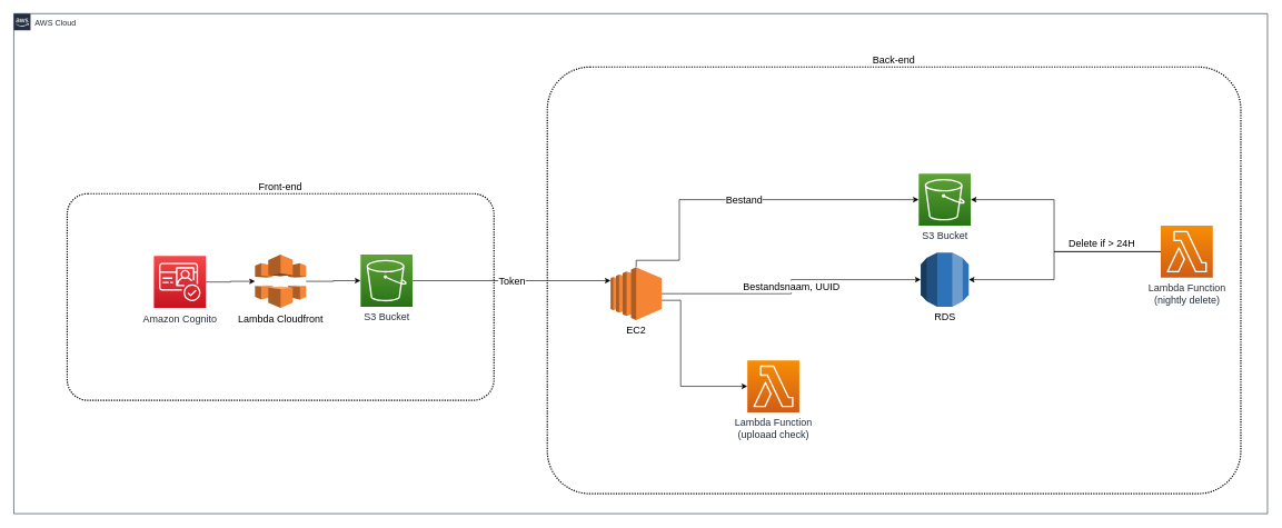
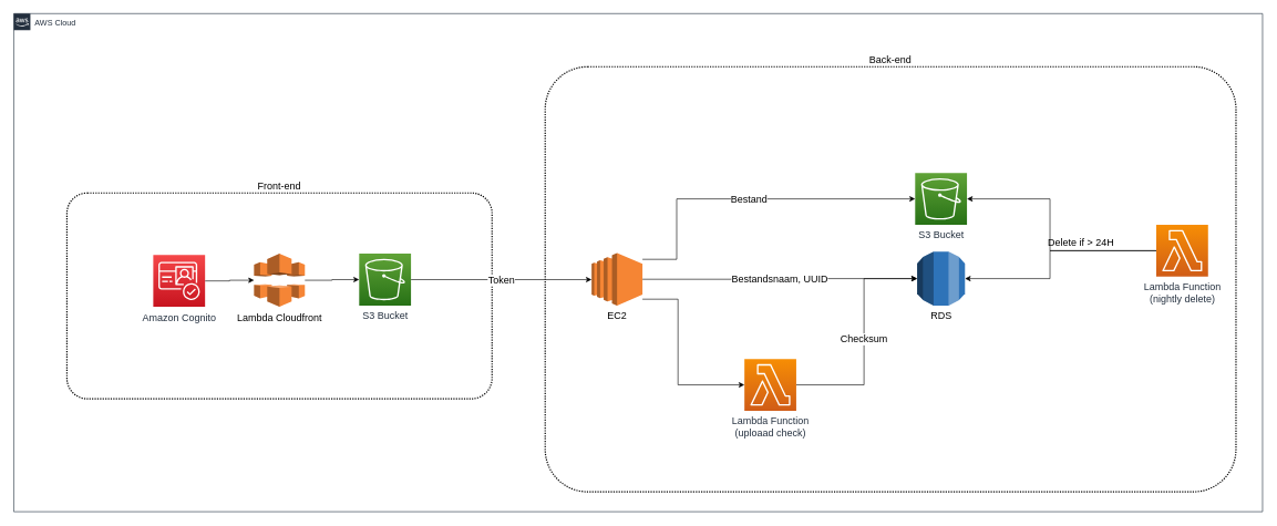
  <mxCell id="0" />
  <mxCell id="1" parent="0" />
  <mxCell id="2" value="AWS Cloud" style="points=[[0,0],[0.25,0],[0.5,0],[0.75,0],[1,0],[1,0.25],[1,0.5],[1,0.75],[1,1],[0.75,1],[0.5,1],[0.25,1],[0,1],[0,0.75],[0,0.5],[0,0.25]];outlineConnect=0;gradientColor=none;html=1;whiteSpace=wrap;fontSize=12;fontStyle=0;shape=mxgraph.aws4.group;grIcon=mxgraph.aws4.group_aws_cloud_alt;strokeColor=#232F3E;fillColor=none;verticalAlign=top;align=left;spacingLeft=30;fontColor=#232F3E;dashed=0;" vertex="1" parent="1"><mxGeometry x="20" y="20" width="1880" height="750" as="geometry" /></mxCell>
  <mxCell id="3" value="Front-end" style="rounded=1;arcSize=10;dashed=1;fillColor=none;gradientColor=none;dashPattern=1 1;strokeWidth=2;fontSize=15;align=center;labelPosition=center;verticalLabelPosition=top;verticalAlign=bottom;" vertex="1" parent="1"><mxGeometry x="100" y="290" width="640" height="310" as="geometry" /></mxCell>
  <mxCell id="4" style="edgeStyle=orthogonalEdgeStyle;rounded=0;orthogonalLoop=1;jettySize=auto;html=1;fontSize=12;" edge="1" parent="1" source="5" target="7"><mxGeometry relative="1" as="geometry" /></mxCell>
  <mxCell id="5" value="Amazon Cognito" style="sketch=0;points=[[0,0,0],[0.25,0,0],[0.5,0,0],[0.75,0,0],[1,0,0],[0,1,0],[0.25,1,0],[0.5,1,0],[0.75,1,0],[1,1,0],[0,0.25,0],[0,0.5,0],[0,0.75,0],[1,0.25,0],[1,0.5,0],[1,0.75,0]];outlineConnect=0;fontColor=#232F3E;gradientColor=#F54749;gradientDirection=north;fillColor=#C7131F;strokeColor=#ffffff;dashed=0;verticalLabelPosition=bottom;verticalAlign=top;align=center;html=1;fontSize=15;fontStyle=0;aspect=fixed;shape=mxgraph.aws4.resourceIcon;resIcon=mxgraph.aws4.cognito;" vertex="1" parent="1"><mxGeometry x="230" y="383.5" width="78" height="78" as="geometry" /></mxCell>
  <mxCell id="6" style="edgeStyle=orthogonalEdgeStyle;rounded=0;orthogonalLoop=1;jettySize=auto;html=1;fontSize=12;" edge="1" parent="1" source="7" target="9"><mxGeometry relative="1" as="geometry" /></mxCell>
  <mxCell id="7" value="Lambda Cloudfront" style="outlineConnect=0;dashed=0;verticalLabelPosition=bottom;verticalAlign=top;align=center;html=1;shape=mxgraph.aws3.cloudfront;fillColor=#F58536;gradientColor=none;fontSize=15;" vertex="1" parent="1"><mxGeometry x="381.75" y="381.5" width="76.5" height="80" as="geometry" /></mxCell>
  <mxCell id="8" value="Token" style="edgeStyle=orthogonalEdgeStyle;rounded=0;orthogonalLoop=1;jettySize=auto;html=1;fontSize=15;" edge="1" parent="1" source="9" target="14"><mxGeometry relative="1" as="geometry"><Array as="points"><mxPoint x="579" y="420" /></Array></mxGeometry></mxCell>
  <mxCell id="9" value="S3 Bucket" style="sketch=0;points=[[0,0,0],[0.25,0,0],[0.5,0,0],[0.75,0,0],[1,0,0],[0,1,0],[0.25,1,0],[0.5,1,0],[0.75,1,0],[1,1,0],[0,0.25,0],[0,0.5,0],[0,0.75,0],[1,0.25,0],[1,0.5,0],[1,0.75,0]];outlineConnect=0;fontColor=#232F3E;gradientColor=#60A337;gradientDirection=north;fillColor=#277116;strokeColor=#ffffff;dashed=0;verticalLabelPosition=bottom;verticalAlign=top;align=center;html=1;fontSize=15;fontStyle=0;aspect=fixed;shape=mxgraph.aws4.resourceIcon;resIcon=mxgraph.aws4.s3;" vertex="1" parent="1"><mxGeometry x="540" y="381.5" width="78" height="78" as="geometry" /></mxCell>
  <mxCell id="10" value="Back-end&#10;" style="rounded=1;arcSize=10;dashed=1;fillColor=none;gradientColor=none;dashPattern=1 1;strokeWidth=2;fontSize=15;align=center;labelPosition=center;verticalLabelPosition=top;verticalAlign=bottom;spacing=-16;" vertex="1" parent="1"><mxGeometry x="820" y="100" width="1040" height="640" as="geometry" /></mxCell>
  <mxCell id="11" value="Bestand" style="edgeStyle=orthogonalEdgeStyle;rounded=0;orthogonalLoop=1;jettySize=auto;html=1;entryX=0;entryY=0.5;entryDx=0;entryDy=0;entryPerimeter=0;fontSize=15;" edge="1" parent="1" source="14" target="15"><mxGeometry relative="1" as="geometry"><Array as="points"><mxPoint x="1018" y="390" /><mxPoint x="1018" y="299" /></Array></mxGeometry></mxCell>
  <mxCell id="12" style="edgeStyle=orthogonalEdgeStyle;rounded=0;orthogonalLoop=1;jettySize=auto;html=1;fontSize=15;entryX=0;entryY=0.5;entryDx=0;entryDy=0;entryPerimeter=0;" edge="1" parent="1" source="14" target="17"><mxGeometry relative="1" as="geometry"><mxPoint x="1110" y="299.5" as="targetPoint" /><Array as="points"><mxPoint x="1020" y="450" /><mxPoint x="1020" y="579" /></Array></mxGeometry></mxCell>
  <mxCell id="13" value="Bestandsnaam, UUID" style="edgeStyle=orthogonalEdgeStyle;rounded=0;orthogonalLoop=1;jettySize=auto;html=1;exitX=1;exitY=0.5;exitDx=0;exitDy=0;exitPerimeter=0;fontSize=15;" edge="1" parent="1" source="14" target="18"><mxGeometry relative="1" as="geometry" /></mxCell>
- <mxCell id="14" value="EC2" style="outlineConnect=0;dashed=0;verticalLabelPosition=bottom;verticalAlign=top;align=center;html=1;shape=mxgraph.aws3.ec2;fillColor=#F58534;gradientColor=none;fontSize=15;" vertex="1" parent="1"><mxGeometry x="915" y="400.5" width="76.5" height="79" as="geometry" /></mxCell>
+ <mxCell id="14" value="EC2" style="outlineConnect=0;dashed=0;verticalLabelPosition=bottom;verticalAlign=top;align=center;html=1;shape=mxgraph.aws3.ec2;fillColor=#F58534;gradientColor=none;fontSize=15;" vertex="1" parent="1"><mxGeometry x="890" y="380.5" width="76.5" height="79" as="geometry" /></mxCell>
  <mxCell id="15" value="S3 Bucket" style="sketch=0;points=[[0,0,0],[0.25,0,0],[0.5,0,0],[0.75,0,0],[1,0,0],[0,1,0],[0.25,1,0],[0.5,1,0],[0.75,1,0],[1,1,0],[0,0.25,0],[0,0.5,0],[0,0.75,0],[1,0.25,0],[1,0.5,0],[1,0.75,0]];outlineConnect=0;fontColor=#232F3E;gradientColor=#60A337;gradientDirection=north;fillColor=#277116;strokeColor=#ffffff;dashed=0;verticalLabelPosition=bottom;verticalAlign=top;align=center;html=1;fontSize=15;fontStyle=0;aspect=fixed;shape=mxgraph.aws4.resourceIcon;resIcon=mxgraph.aws4.s3;" vertex="1" parent="1"><mxGeometry x="1377" y="260" width="78" height="78" as="geometry" /></mxCell>
+ <mxCell id="16" value="Checksum" style="edgeStyle=orthogonalEdgeStyle;rounded=0;orthogonalLoop=1;jettySize=auto;html=1;entryX=0;entryY=0.5;entryDx=0;entryDy=0;entryPerimeter=0;fontSize=15;" edge="1" parent="1" source="17" target="18"><mxGeometry relative="1" as="geometry"><Array as="points"><mxPoint x="1300" y="579" /><mxPoint x="1300" y="419" /></Array></mxGeometry></mxCell>
  <mxCell id="17" value="Lambda Function&lt;br&gt;(uploaad check)" style="sketch=0;points=[[0,0,0],[0.25,0,0],[0.5,0,0],[0.75,0,0],[1,0,0],[0,1,0],[0.25,1,0],[0.5,1,0],[0.75,1,0],[1,1,0],[0,0.25,0],[0,0.5,0],[0,0.75,0],[1,0.25,0],[1,0.5,0],[1,0.75,0]];outlineConnect=0;fontColor=#232F3E;gradientColor=#F78E04;gradientDirection=north;fillColor=#D05C17;strokeColor=#ffffff;dashed=0;verticalLabelPosition=bottom;verticalAlign=top;align=center;html=1;fontSize=15;fontStyle=0;aspect=fixed;shape=mxgraph.aws4.resourceIcon;resIcon=mxgraph.aws4.lambda;" vertex="1" parent="1"><mxGeometry x="1120" y="540" width="78" height="78" as="geometry" /></mxCell>
  <mxCell id="18" value="RDS" style="outlineConnect=0;dashed=0;verticalLabelPosition=bottom;verticalAlign=top;align=center;html=1;shape=mxgraph.aws3.rds;fillColor=#2E73B8;gradientColor=none;fontSize=15;" vertex="1" parent="1"><mxGeometry x="1380" y="378.5" width="72" height="81" as="geometry" /></mxCell>
  <mxCell id="19" style="edgeStyle=orthogonalEdgeStyle;rounded=0;orthogonalLoop=1;jettySize=auto;html=1;fontSize=15;" edge="1" parent="1" source="21" target="15"><mxGeometry relative="1" as="geometry"><Array as="points"><mxPoint x="1580" y="377" /><mxPoint x="1580" y="299" /></Array></mxGeometry></mxCell>
  <mxCell id="20" style="edgeStyle=orthogonalEdgeStyle;rounded=0;orthogonalLoop=1;jettySize=auto;html=1;fontSize=15;" edge="1" parent="1" source="21" target="18"><mxGeometry relative="1" as="geometry"><Array as="points"><mxPoint x="1580" y="377" /><mxPoint x="1580" y="419" /></Array></mxGeometry></mxCell>
  <mxCell id="21" value="&lt;span style=&quot;font-size: 15px&quot;&gt;Lambda Function&lt;br&gt;(nightly delete)&lt;br&gt;&lt;/span&gt;" style="sketch=0;points=[[0,0,0],[0.25,0,0],[0.5,0,0],[0.75,0,0],[1,0,0],[0,1,0],[0.25,1,0],[0.5,1,0],[0.75,1,0],[1,1,0],[0,0.25,0],[0,0.5,0],[0,0.75,0],[1,0.25,0],[1,0.5,0],[1,0.75,0]];outlineConnect=0;fontColor=#232F3E;gradientColor=#F78E04;gradientDirection=north;fillColor=#D05C17;strokeColor=#ffffff;dashed=0;verticalLabelPosition=bottom;verticalAlign=top;align=center;html=1;fontSize=12;fontStyle=0;aspect=fixed;shape=mxgraph.aws4.resourceIcon;resIcon=mxgraph.aws4.lambda;" vertex="1" parent="1"><mxGeometry x="1740" y="338" width="78" height="78" as="geometry" /></mxCell>
- <mxCell id="22" value="Delete if &amp;gt; 24H" style="text;html=1;strokeColor=none;fillColor=none;align=center;verticalAlign=middle;whiteSpace=wrap;rounded=0;fontSize=15;" vertex="1" parent="1"><mxGeometry x="1594" y="348.5" width="116" height="30" as="geometry" /></mxCell>
+ <mxCell id="22" value="Delete if &amp;gt; 24H" style="text;html=1;strokeColor=none;fillColor=none;align=center;verticalAlign=middle;whiteSpace=wrap;rounded=0;fontSize=15;" vertex="1" parent="1"><mxGeometry x="1569" y="348.5" width="116" height="30" as="geometry" /></mxCell>
